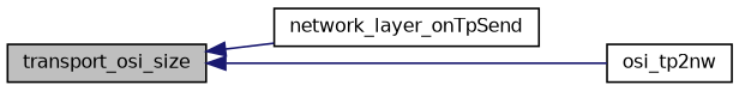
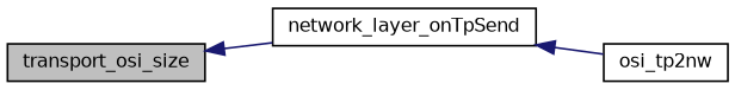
  digraph {
    rankdir=LR
    node [color=black fillcolor=white fontname=Helvetica fontsize=10 shape=record style=filled]
    edge [color=midnightblue dir=back fontname=Helvetica fontsize=10 labelfontname=Helvetica labelfontsize=10 style=solid]
    n1 [fillcolor=grey75 fontcolor=black height=0.2 label=transport_osi_size width=0.4]
    n2 [height=0.2 label=network_layer_onTpSend width=0.4]
    n3 [height=0.2 label=osi_tp2nw width=0.4]
    n1 -> n2
-   n1 -> n3
+   n2 -> n3
  }
